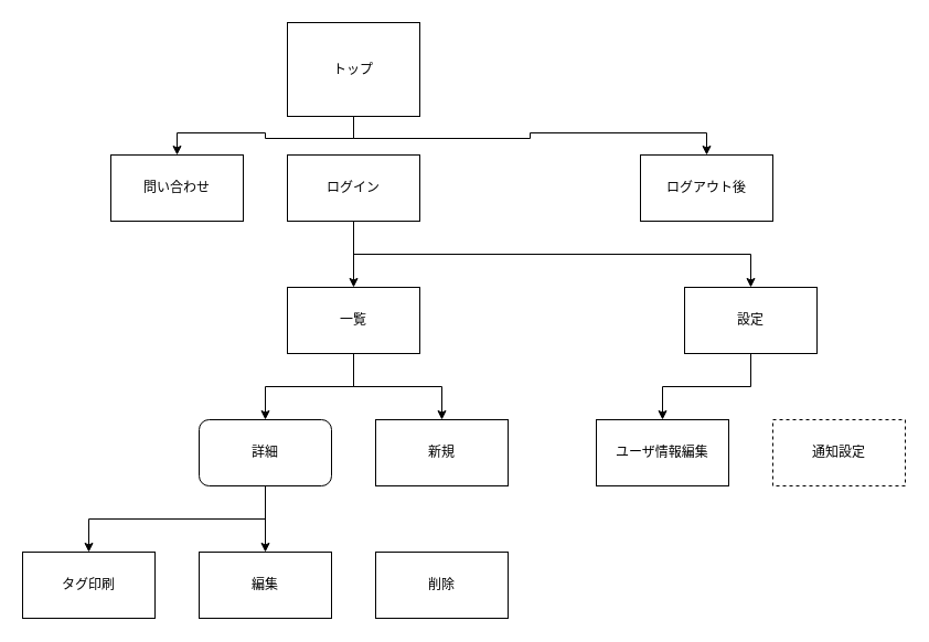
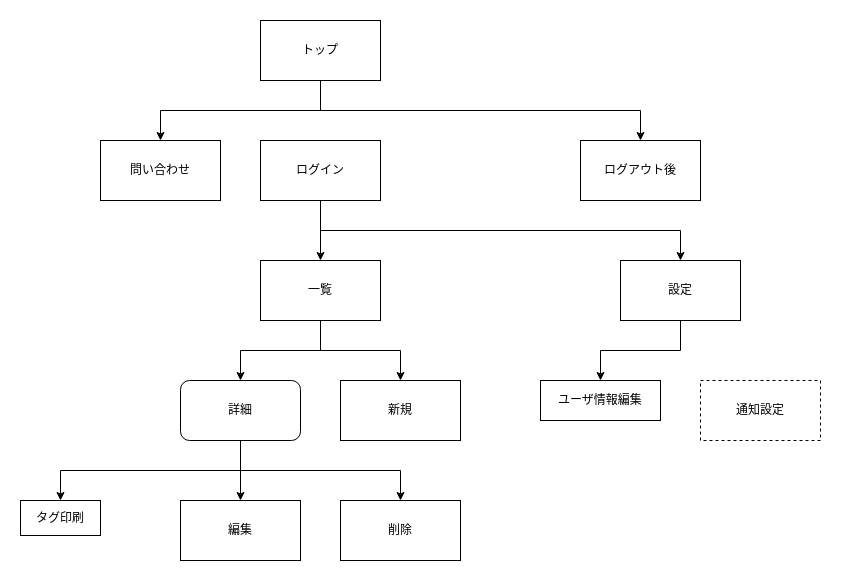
  <mxCell id="0" />
  <mxCell id="1" parent="0" />
  <mxCell id="2" style="edgeStyle=orthogonalEdgeStyle;rounded=0;orthogonalLoop=1;jettySize=auto;html=1;exitX=0.5;exitY=1;exitDx=0;exitDy=0;" edge="1" parent="1" source="4" target="24"><mxGeometry relative="1" as="geometry" /></mxCell>
  <mxCell id="3" style="edgeStyle=orthogonalEdgeStyle;rounded=0;orthogonalLoop=1;jettySize=auto;html=1;exitX=0.5;exitY=1;exitDx=0;exitDy=0;entryX=0.5;entryY=0;entryDx=0;entryDy=0;" edge="1" parent="1" source="4" target="18"><mxGeometry relative="1" as="geometry" /></mxCell>
- <mxCell id="4" value="トップ" style="rounded=0;whiteSpace=wrap;html=1;" vertex="1" parent="1"><mxGeometry x="260" y="20" width="120" height="85" as="geometry" /></mxCell>
+ <mxCell id="4" value="トップ" style="rounded=0;whiteSpace=wrap;html=1;" vertex="1" parent="1"><mxGeometry x="260" y="20" width="120" height="60" as="geometry" /></mxCell>
  <mxCell id="5" style="edgeStyle=orthogonalEdgeStyle;rounded=0;orthogonalLoop=1;jettySize=auto;html=1;exitX=0.5;exitY=1;exitDx=0;exitDy=0;entryX=0.5;entryY=0;entryDx=0;entryDy=0;" edge="1" parent="1" source="7" target="10"><mxGeometry relative="1" as="geometry" /></mxCell>
  <mxCell id="6" style="edgeStyle=orthogonalEdgeStyle;rounded=0;orthogonalLoop=1;jettySize=auto;html=1;exitX=0.5;exitY=1;exitDx=0;exitDy=0;entryX=0.5;entryY=0;entryDx=0;entryDy=0;" edge="1" parent="1" source="7" target="20"><mxGeometry relative="1" as="geometry" /></mxCell>
  <mxCell id="7" value="ログイン" style="rounded=0;whiteSpace=wrap;html=1;" vertex="1" parent="1"><mxGeometry x="260" y="140" width="120" height="60" as="geometry" /></mxCell>
  <mxCell id="8" style="edgeStyle=orthogonalEdgeStyle;rounded=0;orthogonalLoop=1;jettySize=auto;html=1;exitX=0.5;exitY=1;exitDx=0;exitDy=0;entryX=0.5;entryY=0;entryDx=0;entryDy=0;" edge="1" parent="1" source="10" target="14"><mxGeometry relative="1" as="geometry" /></mxCell>
  <mxCell id="9" style="edgeStyle=orthogonalEdgeStyle;rounded=0;orthogonalLoop=1;jettySize=auto;html=1;exitX=0.5;exitY=1;exitDx=0;exitDy=0;" edge="1" parent="1" source="10" target="17"><mxGeometry relative="1" as="geometry" /></mxCell>
  <mxCell id="10" value="一覧" style="rounded=0;whiteSpace=wrap;html=1;" vertex="1" parent="1"><mxGeometry x="260" y="260" width="120" height="60" as="geometry" /></mxCell>
  <mxCell id="11" style="edgeStyle=orthogonalEdgeStyle;rounded=0;orthogonalLoop=1;jettySize=auto;html=1;exitX=0.5;exitY=1;exitDx=0;exitDy=0;entryX=0.5;entryY=0;entryDx=0;entryDy=0;" edge="1" parent="1" source="14" target="15"><mxGeometry relative="1" as="geometry" /></mxCell>
+ <mxCell id="12" style="edgeStyle=orthogonalEdgeStyle;rounded=0;orthogonalLoop=1;jettySize=auto;html=1;exitX=0.5;exitY=1;exitDx=0;exitDy=0;entryX=0.5;entryY=0;entryDx=0;entryDy=0;" edge="1" parent="1" source="14" target="16"><mxGeometry relative="1" as="geometry" /></mxCell>
  <mxCell id="13" style="edgeStyle=orthogonalEdgeStyle;rounded=0;orthogonalLoop=1;jettySize=auto;html=1;exitX=0.5;exitY=1;exitDx=0;exitDy=0;entryX=0.5;entryY=0;entryDx=0;entryDy=0;" edge="1" parent="1" source="14" target="23"><mxGeometry relative="1" as="geometry" /></mxCell>
  <mxCell id="14" value="詳細" style="whiteSpace=wrap;html=1;rounded=1;" vertex="1" parent="1"><mxGeometry x="180" y="380" width="120" height="60" as="geometry" /></mxCell>
  <mxCell id="15" value="編集" style="rounded=0;whiteSpace=wrap;html=1;" vertex="1" parent="1"><mxGeometry x="180" y="500" width="120" height="60" as="geometry" /></mxCell>
  <mxCell id="16" value="削除" style="rounded=0;whiteSpace=wrap;html=1;" vertex="1" parent="1"><mxGeometry x="340" y="500" width="120" height="60" as="geometry" /></mxCell>
  <mxCell id="17" value="新規" style="rounded=0;whiteSpace=wrap;html=1;" vertex="1" parent="1"><mxGeometry x="340" y="380" width="120" height="60" as="geometry" /></mxCell>
  <mxCell id="18" value="問い合わせ" style="rounded=0;whiteSpace=wrap;html=1;" vertex="1" parent="1"><mxGeometry x="100" y="140" width="120" height="60" as="geometry" /></mxCell>
  <mxCell id="19" style="edgeStyle=orthogonalEdgeStyle;rounded=0;orthogonalLoop=1;jettySize=auto;html=1;exitX=0.5;exitY=1;exitDx=0;exitDy=0;entryX=0.5;entryY=0;entryDx=0;entryDy=0;" edge="1" parent="1" source="20" target="21"><mxGeometry relative="1" as="geometry" /></mxCell>
  <mxCell id="20" value="設定" style="rounded=0;whiteSpace=wrap;html=1;" vertex="1" parent="1"><mxGeometry x="620" y="260" width="120" height="60" as="geometry" /></mxCell>
- <mxCell id="21" value="ユーザ情報編集" style="rounded=0;whiteSpace=wrap;html=1;" vertex="1" parent="1"><mxGeometry x="540" y="380" width="120" height="60" as="geometry" /></mxCell>
+ <mxCell id="21" value="ユーザ情報編集" style="rounded=0;whiteSpace=wrap;html=1;" vertex="1" parent="1"><mxGeometry x="540" y="380" width="120" height="40" as="geometry" /></mxCell>
  <mxCell id="22" value="通知設定" style="rounded=0;whiteSpace=wrap;html=1;dashed=1;" vertex="1" parent="1"><mxGeometry x="700" y="380" width="120" height="60" as="geometry" /></mxCell>
- <mxCell id="23" value="タグ印刷" style="rounded=0;whiteSpace=wrap;html=1;" vertex="1" parent="1"><mxGeometry y="500" width="120" height="60" as="geometry" x="20" /></mxCell>
+ <mxCell id="23" value="タグ印刷" style="rounded=0;whiteSpace=wrap;html=1;" vertex="1" parent="1"><mxGeometry x="20" y="500" width="80" height="35" as="geometry" /></mxCell>
  <mxCell id="24" value="ログアウト後" style="rounded=0;whiteSpace=wrap;html=1;" vertex="1" parent="1"><mxGeometry x="580" y="140" width="120" height="60" as="geometry" /></mxCell>
